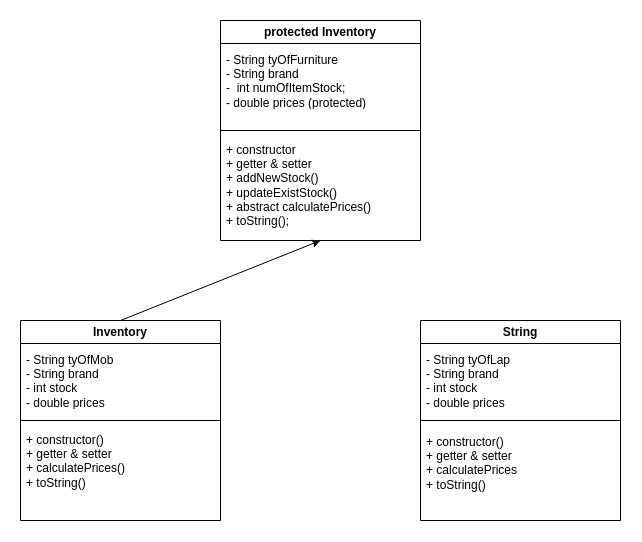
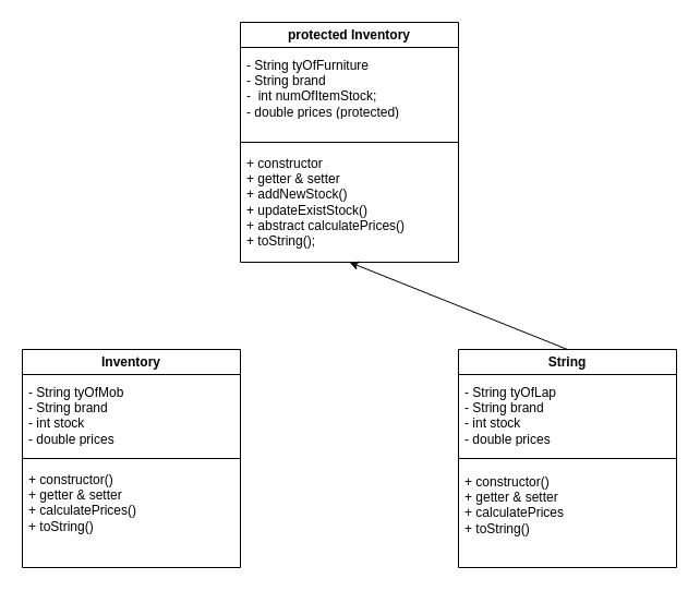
  <mxCell id="0" />
  <mxCell id="1" parent="0" />
  <mxCell id="2" value="protected Inventory" style="swimlane;whiteSpace=wrap;html=1;startSize=23;" vertex="1" parent="1"><mxGeometry x="220" y="20" width="200" height="220" as="geometry" /></mxCell>
  <mxCell id="3" value="- String tyOfFurniture&lt;div&gt;- String brand&amp;nbsp;&lt;/div&gt;&lt;div&gt;-&amp;nbsp; int numOfItemStock;&lt;div&gt;- double prices&amp;nbsp;&lt;span style=&quot;background-color: initial;&quot;&gt;(protected)&lt;/span&gt;&lt;/div&gt;&lt;/div&gt;" style="text;strokeColor=none;fillColor=none;align=left;verticalAlign=middle;spacingLeft=4;spacingRight=4;overflow=hidden;points=[[0,0.5],[1,0.5]];portConstraint=eastwest;rotatable=0;whiteSpace=wrap;html=1;" vertex="1" parent="2"><mxGeometry y="30" width="180" height="60" as="geometry" /></mxCell>
  <mxCell id="4" value="&lt;div&gt;+ constructor&lt;/div&gt;+ getter &amp;amp; setter&lt;div&gt;+ addNewStock()&lt;/div&gt;&lt;div&gt;+ updateExistStock()&lt;/div&gt;&lt;div&gt;+ abstract calculatePrices()&lt;br&gt;&lt;div&gt;&lt;div&gt;+ toString();&lt;/div&gt;&lt;/div&gt;&lt;/div&gt;" style="text;strokeColor=none;fillColor=none;align=left;verticalAlign=middle;spacingLeft=4;spacingRight=4;overflow=hidden;points=[[0,0.5],[1,0.5]];portConstraint=eastwest;rotatable=0;whiteSpace=wrap;html=1;" vertex="1" parent="2"><mxGeometry y="120" width="190" height="90" as="geometry" /></mxCell>
  <mxCell id="5" value="Inventory" style="swimlane;whiteSpace=wrap;html=1;startSize=23;" vertex="1" parent="1"><mxGeometry x="20" y="320" width="200" height="200" as="geometry" /></mxCell>
  <mxCell id="6" value="- String tyOfMob&lt;div&gt;- String brand&lt;/div&gt;&lt;div&gt;- int stock&lt;/div&gt;&lt;div&gt;- double prices&lt;/div&gt;" style="text;strokeColor=none;fillColor=none;align=left;verticalAlign=middle;spacingLeft=4;spacingRight=4;overflow=hidden;points=[[0,0.5],[1,0.5]];portConstraint=eastwest;rotatable=0;whiteSpace=wrap;html=1;" vertex="1" parent="5"><mxGeometry y="30" width="120" height="60" as="geometry" /></mxCell>
  <mxCell id="7" value="+ constructor()&lt;div&gt;+ getter &amp;amp; setter&lt;/div&gt;&lt;div&gt;+ calculatePrices()&lt;/div&gt;&lt;div&gt;+ toString()&lt;/div&gt;&lt;div&gt;&lt;br&gt;&lt;/div&gt;" style="text;strokeColor=none;fillColor=none;align=left;verticalAlign=middle;spacingLeft=4;spacingRight=4;overflow=hidden;points=[[0,0.5],[1,0.5]];portConstraint=eastwest;rotatable=0;whiteSpace=wrap;html=1;" vertex="1" parent="5"><mxGeometry y="110" width="190" height="70" as="geometry" /></mxCell>
  <mxCell id="8" value="String" style="swimlane;whiteSpace=wrap;html=1;startSize=23;" vertex="1" parent="1"><mxGeometry x="420" y="320" width="200" height="200" as="geometry" /></mxCell>
  <mxCell id="9" value="- String tyOfLap&lt;div&gt;- String brand&lt;/div&gt;&lt;div&gt;- int stock&lt;br&gt;&lt;/div&gt;&lt;div&gt;- double prices&lt;br&gt;&lt;/div&gt;" style="text;strokeColor=none;fillColor=none;align=left;verticalAlign=middle;spacingLeft=4;spacingRight=4;overflow=hidden;points=[[0,0.5],[1,0.5]];portConstraint=eastwest;rotatable=0;whiteSpace=wrap;html=1;" vertex="1" parent="8"><mxGeometry y="30" width="120" height="60" as="geometry" /></mxCell>
  <mxCell id="10" value="+ constructor()&lt;div&gt;+ getter &amp;amp; setter&lt;/div&gt;&lt;div&gt;+ calculatePrices&lt;br&gt;&lt;/div&gt;&lt;div&gt;+ toString()&lt;/div&gt;&lt;div&gt;&lt;br&gt;&lt;/div&gt;" style="text;strokeColor=none;fillColor=none;align=left;verticalAlign=middle;spacingLeft=4;spacingRight=4;overflow=hidden;points=[[0,0.5],[1,0.5]];portConstraint=eastwest;rotatable=0;whiteSpace=wrap;html=1;" vertex="1" parent="8"><mxGeometry y="110" width="190" height="80" as="geometry" /></mxCell>
- <mxCell id="11" value="" style="endArrow=classic;html=1;rounded=0;entryX=0.5;entryY=1;entryDx=0;entryDy=0;exitX=0.5;exitY=0;exitDx=0;exitDy=0;" edge="1" parent="1" source="5" target="2"><mxGeometry width="50" height="50" relative="1" as="geometry"><mxPoint x="130" y="280" as="sourcePoint" /><mxPoint x="180" y="230" as="targetPoint" /></mxGeometry></mxCell>
+ <mxCell id="12" value="" style="endArrow=classic;html=1;rounded=0;entryX=0.5;entryY=1;entryDx=0;entryDy=0;exitX=0.5;exitY=0;exitDx=0;exitDy=0;" edge="1" parent="1" source="8" target="2"><mxGeometry width="50" height="50" relative="1" as="geometry"><mxPoint x="570" y="350" as="sourcePoint" /><mxPoint x="620" y="300" as="targetPoint" /></mxGeometry></mxCell>
  <mxCell id="13" value="" style="endArrow=none;html=1;rounded=0;entryX=1;entryY=0.5;entryDx=0;entryDy=0;exitX=0;exitY=0.5;exitDx=0;exitDy=0;" edge="1" parent="1" source="5" target="5"><mxGeometry width="50" height="50" relative="1" as="geometry"><mxPoint x="20" y="430" as="sourcePoint" /><mxPoint x="70" y="380" as="targetPoint" /></mxGeometry></mxCell>
  <mxCell id="14" value="" style="endArrow=none;html=1;rounded=0;entryX=1;entryY=0.5;entryDx=0;entryDy=0;" edge="1" parent="1" target="8"><mxGeometry width="50" height="50" relative="1" as="geometry"><mxPoint x="420" y="420" as="sourcePoint" /><mxPoint x="230" y="430" as="targetPoint" /></mxGeometry></mxCell>
  <mxCell id="15" value="" style="endArrow=none;html=1;rounded=0;entryX=1;entryY=0.5;entryDx=0;entryDy=0;exitX=0;exitY=0.5;exitDx=0;exitDy=0;" edge="1" parent="1" source="2" target="2"><mxGeometry width="50" height="50" relative="1" as="geometry"><mxPoint x="130" y="160" as="sourcePoint" /><mxPoint x="180" y="110" as="targetPoint" /></mxGeometry></mxCell>
